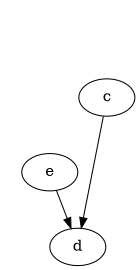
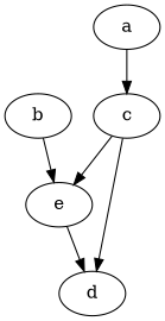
  digraph {
    node [Weight=1]
    edge [Weight=2]
+   a [Weight=2]
    c
    e
+   b [Weight=3]
    d [Weight=3]
+   a -> c
+   c -> e [Weight=1]
    c -> d [Weight=1]
    e -> d
+   b -> e
  }
